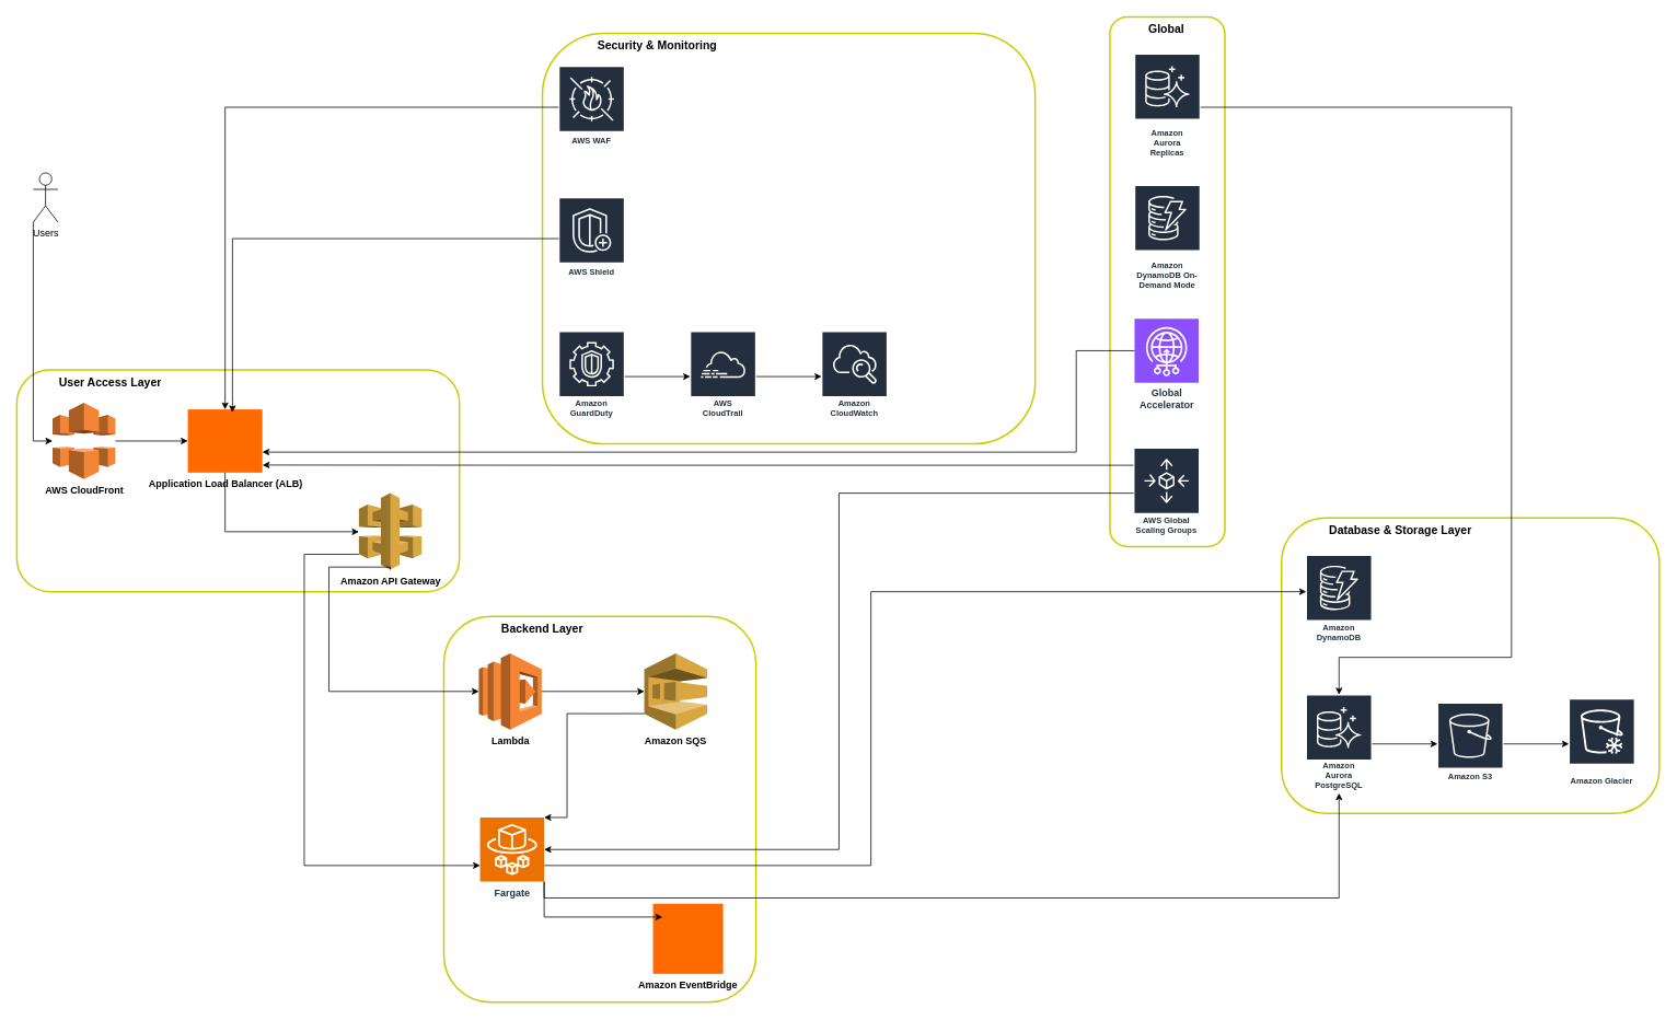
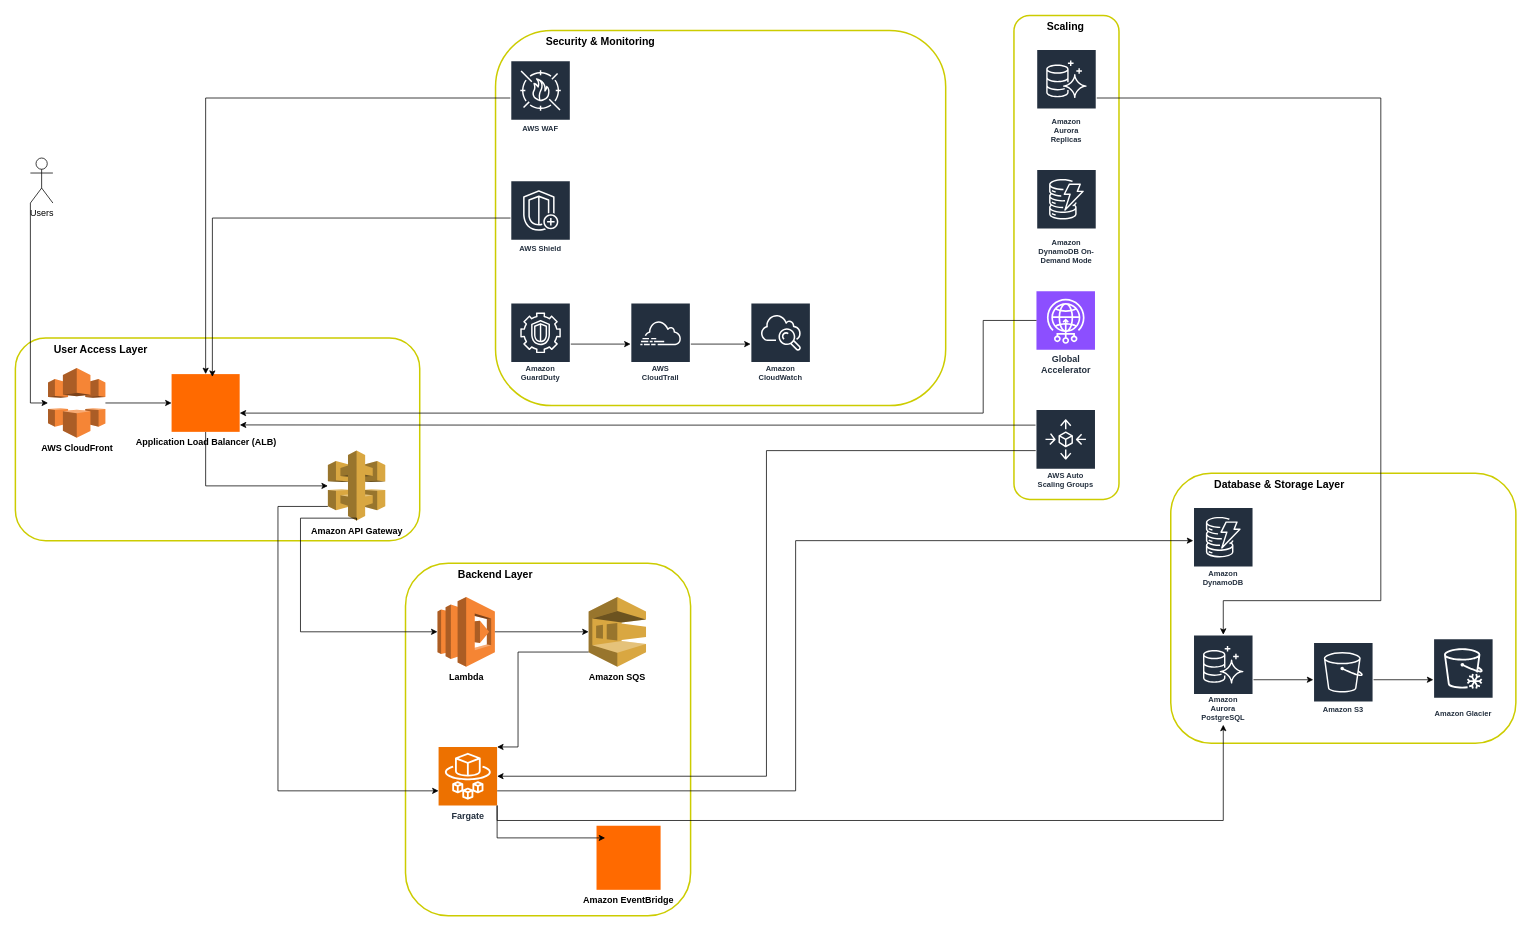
  <mxCell id="0" />
  <mxCell id="1" parent="0" />
  <mxCell id="2" value="" style="rounded=1;whiteSpace=wrap;html=1;strokeWidth=2;strokeColor=#CCCC00;rotation=0;perimeterSpacing=0;shadow=0;fontStyle=1" vertex="1" parent="1"><mxGeometry x="540" y="750" width="380" height="470" as="geometry" /></mxCell>
  <mxCell id="3" value="" style="rounded=1;whiteSpace=wrap;html=1;strokeWidth=2;strokeColor=#CCCC00;" vertex="1" parent="1"><mxGeometry x="1560" y="630" width="460" height="360" as="geometry" /></mxCell>
  <mxCell id="4" value="" style="rounded=1;whiteSpace=wrap;html=1;strokeWidth=2;strokeColor=#CCCC00;" vertex="1" parent="1"><mxGeometry x="1351" y="20" width="140" height="645" as="geometry" /></mxCell>
  <mxCell id="5" value="" style="rounded=1;whiteSpace=wrap;html=1;strokeWidth=2;strokeColor=#CCCC00;" vertex="1" parent="1"><mxGeometry x="660" y="40" width="600" height="500" as="geometry" /></mxCell>
  <mxCell id="6" value="" style="rounded=1;whiteSpace=wrap;html=1;strokeWidth=2;strokeColor=#CCCC00;rotation=0;perimeterSpacing=0;shadow=0;fontStyle=1" vertex="1" parent="1"><mxGeometry x="20" y="450" width="538.95" height="270" as="geometry" /></mxCell>
  <mxCell id="7" style="edgeStyle=orthogonalEdgeStyle;rounded=0;orthogonalLoop=1;jettySize=auto;html=1;exitX=1;exitY=0.5;exitDx=0;exitDy=0;exitPerimeter=0;fontStyle=1" edge="1" parent="1" source="8" target="10"><mxGeometry relative="1" as="geometry" /></mxCell>
  <mxCell id="8" value="AWS CloudFront" style="outlineConnect=0;dashed=0;verticalLabelPosition=bottom;verticalAlign=top;align=center;html=1;shape=mxgraph.aws3.cloudfront;fillColor=#F58536;gradientColor=none;fontStyle=1" vertex="1" parent="1"><mxGeometry x="63.5" y="490" width="76.5" height="93" as="geometry" /></mxCell>
  <mxCell id="9" value="" style="edgeStyle=orthogonalEdgeStyle;rounded=0;orthogonalLoop=1;jettySize=auto;html=1;fontStyle=1" edge="1" parent="1" source="10" target="11"><mxGeometry relative="1" as="geometry"><mxPoint x="273.95" y="610" as="sourcePoint" /><Array as="points"><mxPoint x="273.95" y="647" /></Array></mxGeometry></mxCell>
  <mxCell id="10" value="&lt;span data-end=&quot;1421&quot; data-start=&quot;1386&quot; style=&quot;&quot;&gt;Application Load Balancer (ALB)&lt;/span&gt;" style="points=[];aspect=fixed;html=1;align=center;shadow=0;dashed=0;fillColor=#FF6A00;strokeColor=none;shape=mxgraph.alibaba_cloud.alb_application_load_balancer_01;labelPosition=center;verticalLabelPosition=bottom;verticalAlign=top;fontStyle=1" vertex="1" parent="1"><mxGeometry x="228.2" y="498.02" width="90.75" height="76.96" as="geometry" /></mxCell>
  <mxCell id="11" value="&lt;span data-end=&quot;1481&quot; data-start=&quot;1459&quot; style=&quot;&quot;&gt;Amazon API Gateway&lt;/span&gt;" style="outlineConnect=0;dashed=0;verticalLabelPosition=bottom;verticalAlign=top;align=center;html=1;shape=mxgraph.aws3.api_gateway;fillColor=#D9A741;gradientColor=none;fontStyle=1" vertex="1" parent="1"><mxGeometry x="436.53" y="600" width="76.5" height="93" as="geometry" /></mxCell>
  <mxCell id="12" value="Lambda" style="outlineConnect=0;dashed=0;verticalLabelPosition=bottom;verticalAlign=top;align=center;html=1;shape=mxgraph.aws3.lambda;fillColor=#F58534;gradientColor=none;fontStyle=1" vertex="1" parent="1"><mxGeometry x="582.63" y="795" width="76.5" height="93" as="geometry" /></mxCell>
  <mxCell id="13" style="edgeStyle=orthogonalEdgeStyle;rounded=0;orthogonalLoop=1;jettySize=auto;html=1;exitX=1;exitY=1;exitDx=0;exitDy=0;exitPerimeter=0;" edge="1" parent="1" source="15" target="20"><mxGeometry relative="1" as="geometry" /></mxCell>
  <mxCell id="14" style="edgeStyle=orthogonalEdgeStyle;rounded=0;orthogonalLoop=1;jettySize=auto;html=1;exitX=1;exitY=0.75;exitDx=0;exitDy=0;exitPerimeter=0;" edge="1" parent="1" source="15" target="18"><mxGeometry relative="1" as="geometry"><Array as="points"><mxPoint x="1060" y="1054" /><mxPoint x="1060" y="720" /></Array></mxGeometry></mxCell>
  <mxCell id="15" value="Fargate" style="sketch=0;points=[[0,0,0],[0.25,0,0],[0.5,0,0],[0.75,0,0],[1,0,0],[0,1,0],[0.25,1,0],[0.5,1,0],[0.75,1,0],[1,1,0],[0,0.25,0],[0,0.5,0],[0,0.75,0],[1,0.25,0],[1,0.5,0],[1,0.75,0]];outlineConnect=0;fontColor=#232F3E;fillColor=#ED7100;strokeColor=#ffffff;dashed=0;verticalLabelPosition=bottom;verticalAlign=top;align=center;html=1;fontSize=12;fontStyle=1;aspect=fixed;shape=mxgraph.aws4.resourceIcon;resIcon=mxgraph.aws4.fargate;" vertex="1" parent="1"><mxGeometry x="584.08" y="995" width="78" height="78" as="geometry" /></mxCell>
  <mxCell id="16" value="Amazon SQS" style="outlineConnect=0;dashed=0;verticalLabelPosition=bottom;verticalAlign=top;align=center;html=1;shape=mxgraph.aws3.sqs;fillColor=#D9A741;gradientColor=none;fontStyle=1" vertex="1" parent="1"><mxGeometry x="784.08" y="795" width="76.5" height="93" as="geometry" /></mxCell>
  <mxCell id="17" value="Amazon&amp;nbsp;EventBridge" style="points=[];aspect=fixed;html=1;align=center;shadow=0;dashed=0;fillColor=#FF6A00;strokeColor=none;shape=mxgraph.alibaba_cloud.eventbridge;labelPosition=center;verticalLabelPosition=bottom;verticalAlign=top;fontStyle=1" vertex="1" parent="1"><mxGeometry x="794.6" y="1100" width="85.4" height="85.4" as="geometry" /></mxCell>
  <mxCell id="18" value="Amazon DynamoDB" style="sketch=0;outlineConnect=0;fontColor=#232F3E;gradientColor=none;strokeColor=#ffffff;fillColor=#232F3E;dashed=0;verticalLabelPosition=middle;verticalAlign=bottom;align=center;html=1;whiteSpace=wrap;fontSize=10;fontStyle=1;spacing=3;shape=mxgraph.aws4.productIcon;prIcon=mxgraph.aws4.dynamodb;" vertex="1" parent="1"><mxGeometry x="1590" y="675.4" width="80" height="110" as="geometry" /></mxCell>
  <mxCell id="19" value="" style="edgeStyle=orthogonalEdgeStyle;rounded=0;orthogonalLoop=1;jettySize=auto;html=1;" edge="1" parent="1" source="20" target="22"><mxGeometry relative="1" as="geometry" /></mxCell>
  <mxCell id="20" value="Amazon&lt;br&gt;Aurora PostgreSQL" style="sketch=0;outlineConnect=0;fontColor=#232F3E;gradientColor=none;strokeColor=#ffffff;fillColor=#232F3E;dashed=0;verticalLabelPosition=middle;verticalAlign=bottom;align=center;html=1;whiteSpace=wrap;fontSize=10;fontStyle=1;spacing=3;shape=mxgraph.aws4.productIcon;prIcon=mxgraph.aws4.aurora;" vertex="1" parent="1"><mxGeometry x="1590" y="845.4" width="80" height="120" as="geometry" /></mxCell>
  <mxCell id="21" value="" style="edgeStyle=orthogonalEdgeStyle;rounded=0;orthogonalLoop=1;jettySize=auto;html=1;" edge="1" parent="1" source="22" target="23"><mxGeometry relative="1" as="geometry" /></mxCell>
  <mxCell id="22" value="Amazon S3" style="sketch=0;outlineConnect=0;fontColor=#232F3E;gradientColor=none;strokeColor=#ffffff;fillColor=#232F3E;dashed=0;verticalLabelPosition=middle;verticalAlign=bottom;align=center;html=1;whiteSpace=wrap;fontSize=10;fontStyle=1;spacing=3;shape=mxgraph.aws4.productIcon;prIcon=mxgraph.aws4.s3;" vertex="1" parent="1"><mxGeometry x="1750" y="855.4" width="80" height="100" as="geometry" /></mxCell>
  <mxCell id="23" value="Amazon Glacier" style="sketch=0;outlineConnect=0;fontColor=#232F3E;gradientColor=none;strokeColor=#ffffff;fillColor=#232F3E;dashed=0;verticalLabelPosition=middle;verticalAlign=bottom;align=center;html=1;whiteSpace=wrap;fontSize=10;fontStyle=1;spacing=3;shape=mxgraph.aws4.productIcon;prIcon=mxgraph.aws4.glacier;" vertex="1" parent="1"><mxGeometry x="1910" y="850.4" width="80" height="110" as="geometry" /></mxCell>
  <mxCell id="24" value="AWS Shield" style="sketch=0;outlineConnect=0;fontColor=#232F3E;gradientColor=none;strokeColor=#ffffff;fillColor=#232F3E;dashed=0;verticalLabelPosition=middle;verticalAlign=bottom;align=center;html=1;whiteSpace=wrap;fontSize=10;fontStyle=1;spacing=3;shape=mxgraph.aws4.productIcon;prIcon=mxgraph.aws4.shield;" vertex="1" parent="1"><mxGeometry x="680" y="240" width="80" height="100" as="geometry" /></mxCell>
  <mxCell id="25" style="edgeStyle=orthogonalEdgeStyle;rounded=0;orthogonalLoop=1;jettySize=auto;html=1;" edge="1" parent="1" source="26" target="28"><mxGeometry relative="1" as="geometry" /></mxCell>
  <mxCell id="26" value="Amazon GuardDuty" style="sketch=0;outlineConnect=0;fontColor=#232F3E;gradientColor=none;strokeColor=#ffffff;fillColor=#232F3E;dashed=0;verticalLabelPosition=middle;verticalAlign=bottom;align=center;html=1;whiteSpace=wrap;fontSize=10;fontStyle=1;spacing=3;shape=mxgraph.aws4.productIcon;prIcon=mxgraph.aws4.guardduty;" vertex="1" parent="1"><mxGeometry x="680" y="403" width="80" height="110" as="geometry" /></mxCell>
  <mxCell id="27" value="" style="edgeStyle=orthogonalEdgeStyle;rounded=0;orthogonalLoop=1;jettySize=auto;html=1;" edge="1" parent="1" source="28" target="29"><mxGeometry relative="1" as="geometry" /></mxCell>
  <mxCell id="28" value="AWS&#10;CloudTrail" style="sketch=0;outlineConnect=0;fontColor=#232F3E;gradientColor=none;strokeColor=#ffffff;fillColor=#232F3E;dashed=0;verticalLabelPosition=middle;verticalAlign=bottom;align=center;html=1;whiteSpace=wrap;fontSize=10;fontStyle=1;spacing=3;shape=mxgraph.aws4.productIcon;prIcon=mxgraph.aws4.cloudtrail;" vertex="1" parent="1"><mxGeometry x="840" y="403" width="80" height="110" as="geometry" /></mxCell>
  <mxCell id="29" value="Amazon CloudWatch" style="sketch=0;outlineConnect=0;fontColor=#232F3E;gradientColor=none;strokeColor=#ffffff;fillColor=#232F3E;dashed=0;verticalLabelPosition=middle;verticalAlign=bottom;align=center;html=1;whiteSpace=wrap;fontSize=10;fontStyle=1;spacing=3;shape=mxgraph.aws4.productIcon;prIcon=mxgraph.aws4.cloudwatch;" vertex="1" parent="1"><mxGeometry x="1000" y="403" width="80" height="110" as="geometry" /></mxCell>
  <mxCell id="30" style="edgeStyle=orthogonalEdgeStyle;rounded=0;orthogonalLoop=1;jettySize=auto;html=1;" edge="1" parent="1" source="31" target="10"><mxGeometry relative="1" as="geometry" /></mxCell>
  <mxCell id="31" value="AWS WAF" style="sketch=0;outlineConnect=0;fontColor=#232F3E;gradientColor=none;strokeColor=#ffffff;fillColor=#232F3E;dashed=0;verticalLabelPosition=middle;verticalAlign=bottom;align=center;html=1;whiteSpace=wrap;fontSize=10;fontStyle=1;spacing=3;shape=mxgraph.aws4.productIcon;prIcon=mxgraph.aws4.waf;" vertex="1" parent="1"><mxGeometry x="680" y="80" width="80" height="100" as="geometry" /></mxCell>
  <mxCell id="32" style="edgeStyle=orthogonalEdgeStyle;rounded=0;orthogonalLoop=1;jettySize=auto;html=1;" edge="1" parent="1" source="33" target="20"><mxGeometry relative="1" as="geometry"><mxPoint x="1670" y="560" as="targetPoint" /><Array as="points"><mxPoint x="1840" y="130" /><mxPoint x="1840" y="800" /><mxPoint x="1630" y="800" /></Array></mxGeometry></mxCell>
  <mxCell id="33" value="Amazon&lt;br&gt;Aurora Replicas" style="sketch=0;outlineConnect=0;fontColor=#232F3E;gradientColor=none;strokeColor=#ffffff;fillColor=#232F3E;dashed=0;verticalLabelPosition=middle;verticalAlign=bottom;align=center;html=1;whiteSpace=wrap;fontSize=10;fontStyle=1;spacing=3;shape=mxgraph.aws4.productIcon;prIcon=mxgraph.aws4.aurora;" vertex="1" parent="1"><mxGeometry x="1381" y="65" width="80" height="130" as="geometry" /></mxCell>
  <mxCell id="34" value="Amazon DynamoDB On-Demand Mode" style="sketch=0;outlineConnect=0;fontColor=#232F3E;gradientColor=none;strokeColor=#ffffff;fillColor=#232F3E;dashed=0;verticalLabelPosition=middle;verticalAlign=bottom;align=center;html=1;whiteSpace=wrap;fontSize=10;fontStyle=1;spacing=3;shape=mxgraph.aws4.productIcon;prIcon=mxgraph.aws4.dynamodb;" vertex="1" parent="1"><mxGeometry x="1381" y="225" width="80" height="131.98" as="geometry" /></mxCell>
  <mxCell id="35" value="&lt;b&gt;Global&lt;br&gt;Accelerator&lt;/b&gt;" style="sketch=0;points=[[0,0,0],[0.25,0,0],[0.5,0,0],[0.75,0,0],[1,0,0],[0,1,0],[0.25,1,0],[0.5,1,0],[0.75,1,0],[1,1,0],[0,0.25,0],[0,0.5,0],[0,0.75,0],[1,0.25,0],[1,0.5,0],[1,0.75,0]];outlineConnect=0;fontColor=#232F3E;fillColor=#8C4FFF;strokeColor=#ffffff;dashed=0;verticalLabelPosition=bottom;verticalAlign=top;align=center;html=1;fontSize=12;fontStyle=0;aspect=fixed;shape=mxgraph.aws4.resourceIcon;resIcon=mxgraph.aws4.global_accelerator;labelBackgroundColor=default;labelBorderColor=none;" vertex="1" parent="1"><mxGeometry x="1381" y="387.48" width="78" height="78" as="geometry" /></mxCell>
  <mxCell id="36" style="edgeStyle=orthogonalEdgeStyle;rounded=0;orthogonalLoop=1;jettySize=auto;html=1;entryX=1.002;entryY=0.88;entryDx=0;entryDy=0;entryPerimeter=0;" edge="1" parent="1" source="37" target="10"><mxGeometry relative="1" as="geometry"><mxPoint x="960" y="590" as="targetPoint" /><Array as="points"><mxPoint x="690" y="566" /><mxPoint x="690" y="566" /></Array></mxGeometry></mxCell>
- <mxCell id="37" value="AWS Global Scaling Groups" style="sketch=0;outlineConnect=0;fontColor=#232F3E;gradientColor=none;strokeColor=#ffffff;fillColor=#232F3E;dashed=0;verticalLabelPosition=middle;verticalAlign=bottom;align=center;html=1;whiteSpace=wrap;fontSize=10;fontStyle=1;spacing=3;shape=mxgraph.aws4.productIcon;prIcon=mxgraph.aws4.autoscaling;" vertex="1" parent="1"><mxGeometry x="1380" y="545" width="80" height="110" as="geometry" /></mxCell>
+ <mxCell id="37" value="AWS Auto Scaling Groups" style="sketch=0;outlineConnect=0;fontColor=#232F3E;gradientColor=none;strokeColor=#ffffff;fillColor=#232F3E;dashed=0;verticalLabelPosition=middle;verticalAlign=bottom;align=center;html=1;whiteSpace=wrap;fontSize=10;fontStyle=1;spacing=3;shape=mxgraph.aws4.productIcon;prIcon=mxgraph.aws4.autoscaling;" vertex="1" parent="1"><mxGeometry x="1380" y="545" width="80" height="110" as="geometry" /></mxCell>
  <mxCell id="38" value="&lt;font style=&quot;font-size: 14px;&quot;&gt;&lt;span&gt;User Access Layer&lt;/span&gt;&lt;/font&gt;" style="text;html=1;align=center;verticalAlign=middle;whiteSpace=wrap;rounded=0;fontStyle=1" vertex="1" parent="1"><mxGeometry x="63.5" y="450" width="140" height="30" as="geometry" /></mxCell>
  <mxCell id="39" value="&lt;font style=&quot;font-size: 14px;&quot;&gt;&lt;b&gt;Security &amp;amp; Monitoring&lt;/b&gt;&lt;/font&gt;" style="text;html=1;align=center;verticalAlign=middle;whiteSpace=wrap;rounded=0;" vertex="1" parent="1"><mxGeometry x="720" y="40" width="160" height="30" as="geometry" /></mxCell>
- <mxCell id="40" value="&lt;font style=&quot;font-size: 14px;&quot;&gt;&lt;b&gt;Global&lt;/b&gt;&lt;/font&gt;" style="text;html=1;align=center;verticalAlign=middle;whiteSpace=wrap;rounded=0;" vertex="1" parent="1"><mxGeometry x="1390" y="20" width="60" height="30" as="geometry" /></mxCell>
+ <mxCell id="40" value="&lt;font style=&quot;font-size: 14px;&quot;&gt;&lt;b&gt;Scaling&lt;/b&gt;&lt;/font&gt;" style="text;html=1;align=center;verticalAlign=middle;whiteSpace=wrap;rounded=0;" vertex="1" parent="1"><mxGeometry x="1390" y="20" width="60" height="30" as="geometry" /></mxCell>
  <mxCell id="41" value="&lt;font style=&quot;font-size: 14px;&quot;&gt;&lt;b&gt;Database &amp;amp; Storage Layer&lt;/b&gt;&lt;/font&gt;" style="text;html=1;align=center;verticalAlign=middle;whiteSpace=wrap;rounded=0;" vertex="1" parent="1"><mxGeometry x="1610" y="630" width="190" height="30" as="geometry" /></mxCell>
  <mxCell id="42" value="&lt;font style=&quot;font-size: 14px;&quot;&gt;&lt;b&gt;Backend Layer&lt;/b&gt;&lt;/font&gt;" style="text;html=1;align=center;verticalAlign=middle;whiteSpace=wrap;rounded=0;" vertex="1" parent="1"><mxGeometry x="590" y="750" width="140" height="30" as="geometry" /></mxCell>
  <mxCell id="43" style="edgeStyle=orthogonalEdgeStyle;rounded=0;orthogonalLoop=1;jettySize=auto;html=1;exitX=0.5;exitY=1;exitDx=0;exitDy=0;exitPerimeter=0;entryX=0;entryY=0.5;entryDx=0;entryDy=0;entryPerimeter=0;" edge="1" parent="1" source="11" target="12"><mxGeometry relative="1" as="geometry"><Array as="points"><mxPoint x="475" y="690" /><mxPoint x="400" y="690" /><mxPoint x="400" y="842" /></Array></mxGeometry></mxCell>
  <mxCell id="44" style="edgeStyle=orthogonalEdgeStyle;rounded=0;orthogonalLoop=1;jettySize=auto;html=1;exitX=0;exitY=0.8;exitDx=0;exitDy=0;exitPerimeter=0;entryX=0;entryY=0.75;entryDx=0;entryDy=0;entryPerimeter=0;" edge="1" parent="1" source="11" target="15"><mxGeometry relative="1" as="geometry"><Array as="points"><mxPoint x="370" y="674" /><mxPoint x="370" y="1054" /></Array></mxGeometry></mxCell>
  <mxCell id="45" style="edgeStyle=orthogonalEdgeStyle;rounded=0;orthogonalLoop=1;jettySize=auto;html=1;exitX=1;exitY=0.5;exitDx=0;exitDy=0;exitPerimeter=0;entryX=0;entryY=0.5;entryDx=0;entryDy=0;entryPerimeter=0;" edge="1" parent="1" source="12" target="16"><mxGeometry relative="1" as="geometry" /></mxCell>
  <mxCell id="46" style="edgeStyle=orthogonalEdgeStyle;rounded=0;orthogonalLoop=1;jettySize=auto;html=1;exitX=0;exitY=0.79;exitDx=0;exitDy=0;exitPerimeter=0;entryX=1;entryY=0;entryDx=0;entryDy=0;entryPerimeter=0;" edge="1" parent="1" source="16" target="15"><mxGeometry relative="1" as="geometry"><Array as="points"><mxPoint x="690" y="868" /><mxPoint x="690" y="995" /></Array></mxGeometry></mxCell>
  <mxCell id="47" style="edgeStyle=orthogonalEdgeStyle;rounded=0;orthogonalLoop=1;jettySize=auto;html=1;exitX=1;exitY=1;exitDx=0;exitDy=0;exitPerimeter=0;entryX=0.135;entryY=0.19;entryDx=0;entryDy=0;entryPerimeter=0;" edge="1" parent="1" source="15" target="17"><mxGeometry relative="1" as="geometry"><Array as="points"><mxPoint x="662" y="1116" /></Array></mxGeometry></mxCell>
  <mxCell id="48" style="edgeStyle=orthogonalEdgeStyle;rounded=0;orthogonalLoop=1;jettySize=auto;html=1;" edge="1" parent="1" source="35" target="10"><mxGeometry relative="1" as="geometry"><Array as="points"><mxPoint x="1310" y="427" /><mxPoint x="1310" y="550" /></Array></mxGeometry></mxCell>
  <mxCell id="49" style="edgeStyle=orthogonalEdgeStyle;rounded=0;orthogonalLoop=1;jettySize=auto;html=1;entryX=0.599;entryY=0.048;entryDx=0;entryDy=0;entryPerimeter=0;" edge="1" parent="1" source="24" target="10"><mxGeometry relative="1" as="geometry" /></mxCell>
  <mxCell id="50" style="edgeStyle=orthogonalEdgeStyle;rounded=0;orthogonalLoop=1;jettySize=auto;html=1;entryX=1;entryY=0.5;entryDx=0;entryDy=0;entryPerimeter=0;" edge="1" parent="1" source="37" target="15"><mxGeometry relative="1" as="geometry" /></mxCell>
  <mxCell id="51" value="Users" style="shape=umlActor;verticalLabelPosition=bottom;verticalAlign=top;html=1;outlineConnect=0;" vertex="1" parent="1"><mxGeometry x="40" y="210" width="30" height="60" as="geometry" /></mxCell>
  <mxCell id="52" style="edgeStyle=orthogonalEdgeStyle;rounded=0;orthogonalLoop=1;jettySize=auto;html=1;exitX=0;exitY=1;exitDx=0;exitDy=0;exitPerimeter=0;entryX=0;entryY=0.5;entryDx=0;entryDy=0;entryPerimeter=0;" edge="1" parent="1" source="51" target="8"><mxGeometry relative="1" as="geometry" /></mxCell>
